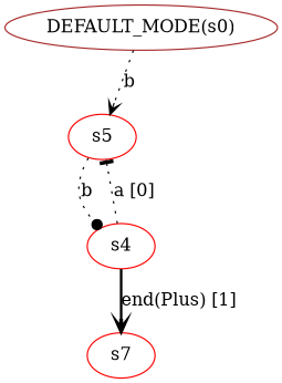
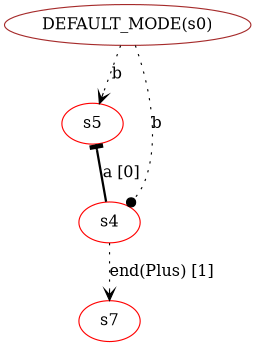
  digraph {
    rankdir=TB
    node [color=red]
    edge [arrowhead=vee style=dotted]
    "DEFAULT_MODE(s0)" [color=brown]
    s5
    n3 [label=s4]
    s7
    "DEFAULT_MODE(s0)" -> s5 [label=b]
-   s5 -> n3 [arrowhead=dot label=b]
-   n3 -> s5 [arrowhead=tee label="a [0]"]
-   n3 -> s7 [label="end(Plus) [1]" style=bold]
+   "DEFAULT_MODE(s0)" -> n3 [arrowhead=dot label=b]
+   n3 -> s5 [arrowhead=tee label="a [0]" style=bold]
+   n3 -> s7 [label="end(Plus) [1]"]
  }
